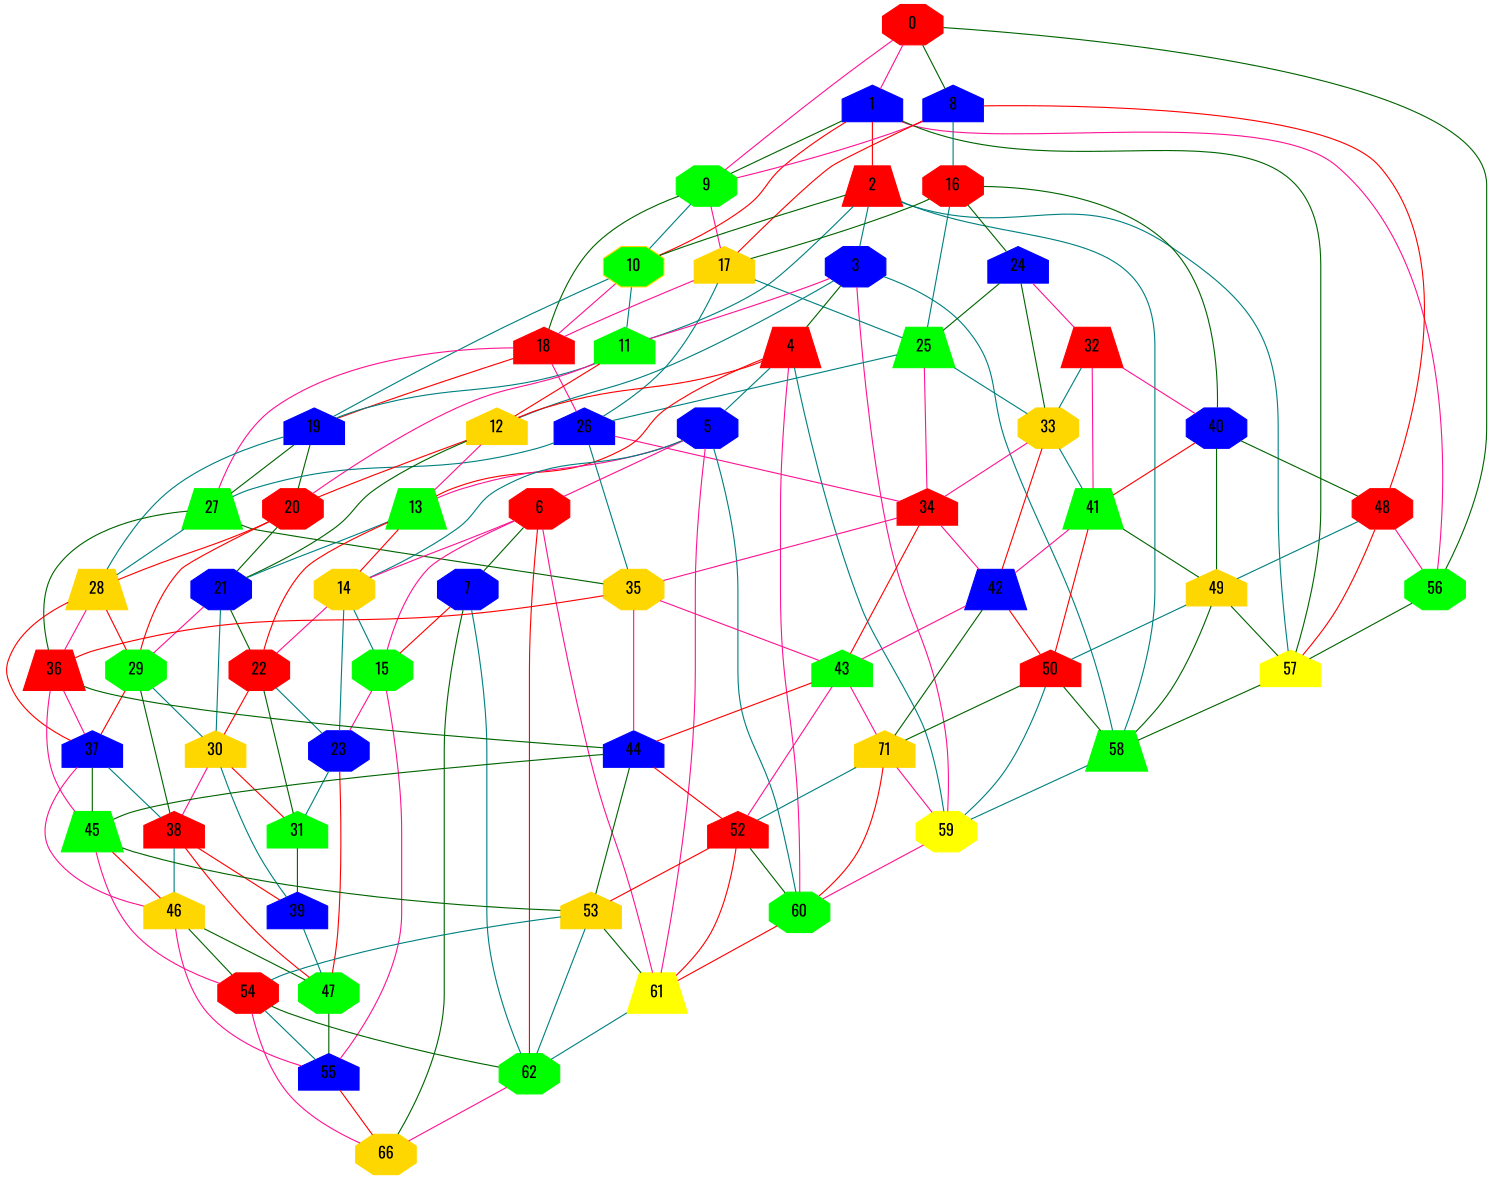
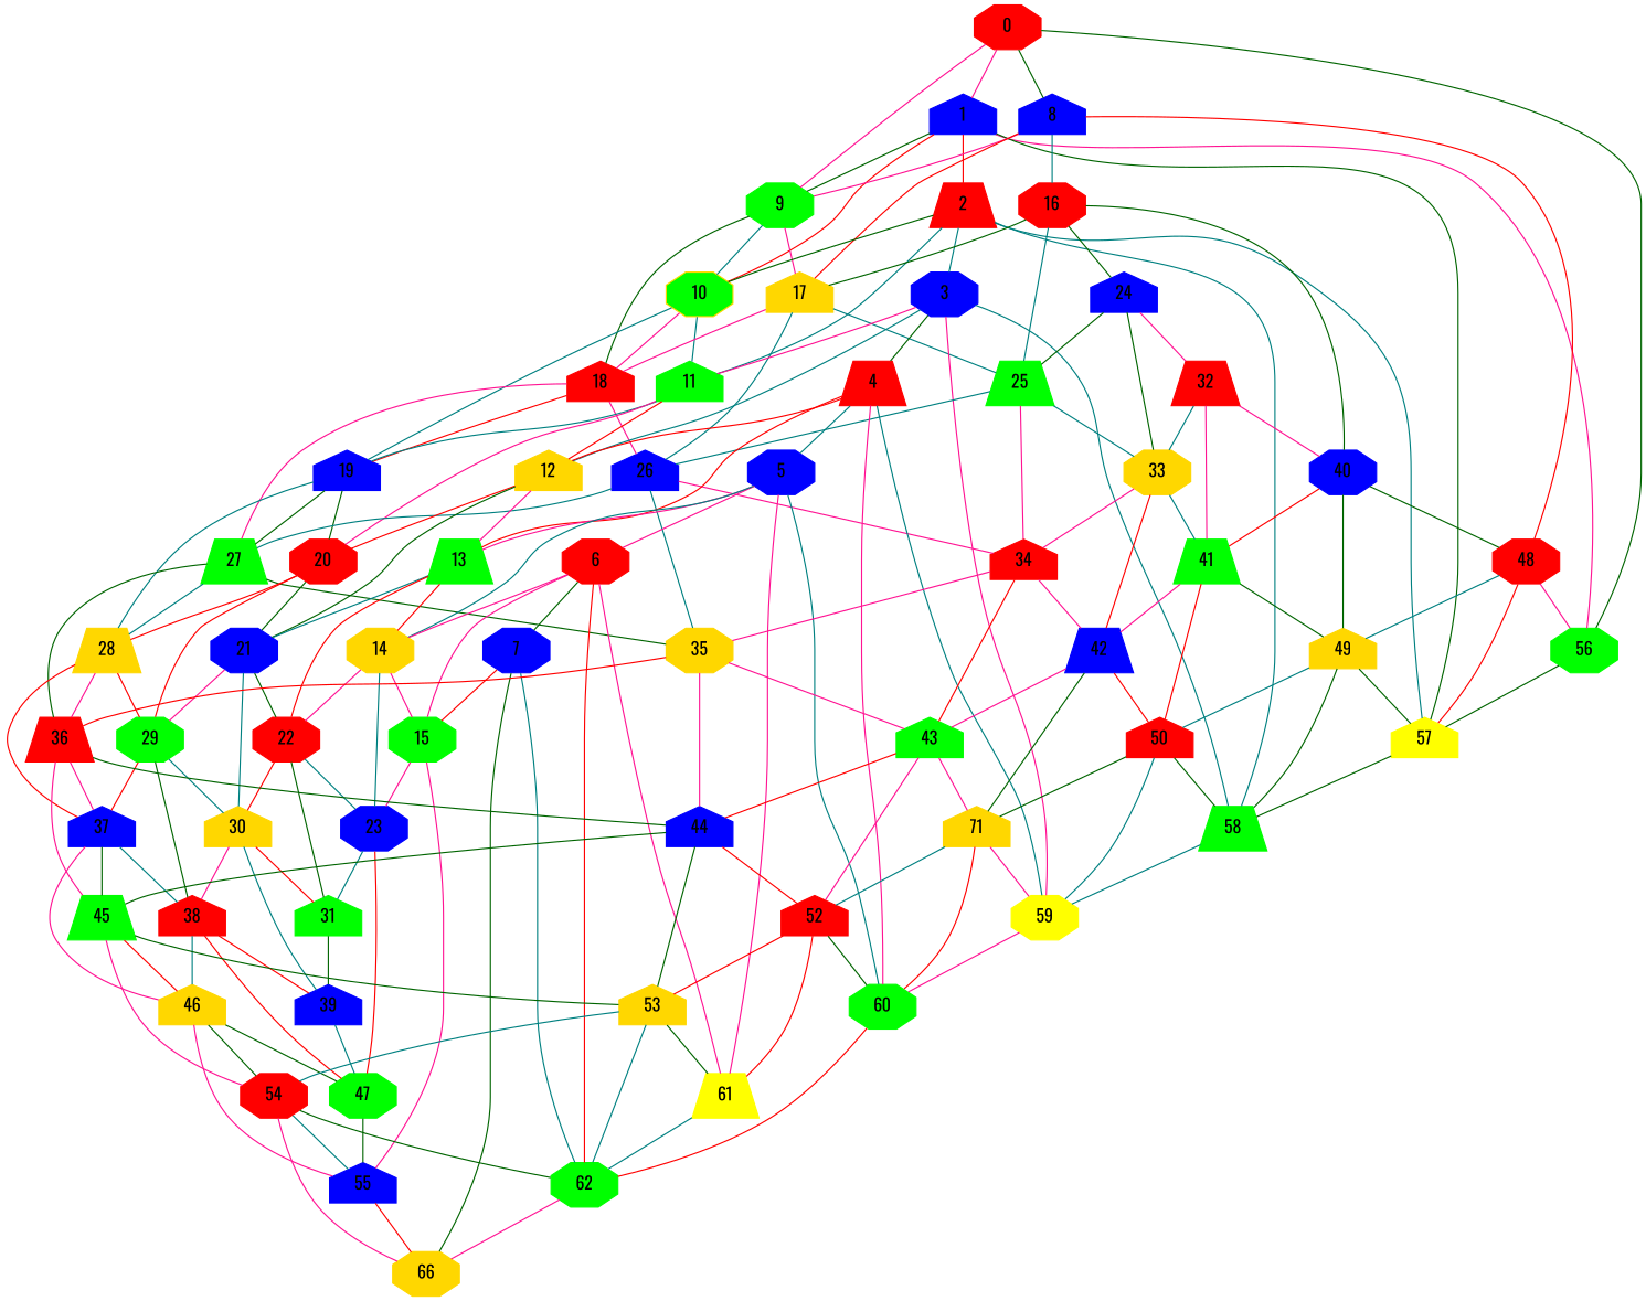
  graph {
    fontname=Oswald
    node [color=blue fontname=Oswald shape=octagon style=filled]
    edge [color=deeppink fontname=Oswald]
    1 [shape=house]
    0 [color=red]
    8 [shape=house]
    9 [color=green]
    56 [color=green]
    2 [color=red shape=trapezium]
    10 [color=gold fillcolor=green]
    57 [color=yellow shape=house]
    16 [color=red]
    17 [color=gold shape=house]
    48 [color=red]
    18 [color=red shape=house]
    3
    11 [color=green shape=house]
    58 [color=green shape=trapezium]
    19 [shape=house]
    24 [shape=house]
    25 [color=green shape=trapezium]
    40
    26 [shape=house]
    49 [color=gold shape=house]
    27 [color=green shape=trapezium]
    4 [color=red shape=trapezium]
    12 [color=gold shape=house]
    59 [color=yellow]
    20 [color=red]
    28 [color=gold shape=trapezium]
    5
    13 [color=green shape=trapezium]
    60 [color=green]
    21
    29 [color=green]
    6 [color=red]
    14 [color=gold]
    61 [color=yellow shape=trapezium]
    22 [color=red]
    30 [color=gold shape=house]
    7
    15 [color=green]
    62 [color=green]
    23
    31 [color=green shape=house]
    n43 [color=gold label=66]
    55 [shape=house]
    47 [color=green]
    32 [color=red shape=trapezium]
    33 [color=gold]
    34 [color=red shape=house]
    41 [color=green shape=trapezium]
    35 [color=gold]
    50 [color=red shape=house]
    36 [color=red shape=trapezium]
    37 [shape=house]
    38 [color=red shape=house]
    39 [shape=house]
    42 [shape=trapezium]
    43 [color=green shape=house]
    44 [shape=house]
    45 [color=green shape=trapezium]
    46 [color=gold shape=house]
    n61 [color=gold label=71 shape=house]
    52 [color=red shape=house]
    53 [color=gold shape=house]
    54 [color=red]
    1 -- 9 [color=darkgreen]
    1 -- 56
    1 -- 2 [color=red]
    1 -- 10 [color=red]
    1 -- 57 [color=darkgreen]
    0 -- 1
    0 -- 8 [color=darkgreen]
    0 -- 9
    0 -- 56 [color=darkgreen]
    8 -- 9
    8 -- 16 [color=teal]
    8 -- 17 [color=red]
    8 -- 48 [color=red]
    9 -- 10 [color=teal]
    9 -- 17
    9 -- 18 [color=darkgreen]
    56 -- 57 [color=darkgreen]
    2 -- 10 [color=darkgreen]
    2 -- 57 [color=teal]
    2 -- 3 [color=teal]
    2 -- 11 [color=teal]
    2 -- 58 [color=teal]
    10 -- 18
    10 -- 11 [color=teal]
    10 -- 19 [color=teal]
    57 -- 58 [color=darkgreen]
    16 -- 17 [color=darkgreen]
    16 -- 24 [color=darkgreen]
    16 -- 25 [color=teal]
    16 -- 40 [color=darkgreen]
    17 -- 18
    17 -- 25 [color=teal]
    17 -- 26 [color=teal]
    48 -- 56
    48 -- 57 [color=red]
    48 -- 49 [color=teal]
    18 -- 19 [color=red]
    18 -- 26
    18 -- 27
    3 -- 11
    3 -- 58 [color=teal]
    3 -- 4 [color=darkgreen]
    3 -- 12 [color=teal]
    3 -- 59
    11 -- 19 [color=teal]
    11 -- 12 [color=red]
    11 -- 20
    58 -- 59 [color=teal]
    19 -- 27 [color=darkgreen]
    19 -- 20 [color=darkgreen]
    19 -- 28 [color=teal]
    24 -- 25 [color=darkgreen]
    24 -- 32
    24 -- 33 [color=darkgreen]
    25 -- 26 [color=teal]
    25 -- 33 [color=teal]
    25 -- 34
    40 -- 48 [color=darkgreen]
    40 -- 49 [color=darkgreen]
    40 -- 41 [color=red]
    26 -- 27 [color=teal]
    26 -- 34
    26 -- 35 [color=teal]
    49 -- 57 [color=darkgreen]
    49 -- 58 [color=darkgreen]
    49 -- 50 [color=teal]
    27 -- 28 [color=teal]
    27 -- 35 [color=darkgreen]
    27 -- 36 [color=darkgreen]
    4 -- 12 [color=red]
    4 -- 59 [color=teal]
    4 -- 5 [color=teal]
    4 -- 13 [color=red]
    4 -- 60
    12 -- 20 [color=red]
    12 -- 13
    12 -- 21 [color=darkgreen]
    59 -- 60
    20 -- 28 [color=red]
    20 -- 21 [color=darkgreen]
    20 -- 29 [color=red]
    28 -- 29 [color=red]
    28 -- 36
    28 -- 37 [color=red]
    5 -- 13
    5 -- 60 [color=teal]
    5 -- 6
    5 -- 14 [color=teal]
    5 -- 61
    13 -- 21 [color=teal]
    13 -- 14 [color=red]
    13 -- 22 [color=red]
-   60 -- 61 [color=red]
+   60 -- 62 [color=red]
    21 -- 29
    21 -- 22 [color=darkgreen]
    21 -- 30 [color=teal]
    29 -- 30 [color=teal]
    29 -- 37 [color=red]
    29 -- 38 [color=darkgreen]
    6 -- 14
    6 -- 61
    6 -- 7 [color=darkgreen]
    6 -- 15
    6 -- 62 [color=red]
    14 -- 22
-   14 -- 15 [color=teal]
+   14 -- 15
    14 -- 23 [color=teal]
    61 -- 62 [color=teal]
    22 -- 30 [color=red]
    22 -- 23 [color=teal]
    22 -- 31 [color=darkgreen]
    30 -- 31 [color=red]
    30 -- 38
    30 -- 39 [color=teal]
    7 -- 15 [color=red]
    7 -- 62 [color=teal]
    7 -- n43 [color=darkgreen]
    15 -- 23
    15 -- 55
    62 -- n43
    23 -- 31 [color=teal]
    23 -- 47 [color=red]
    31 -- 39 [color=darkgreen]
    55 -- n43 [color=red]
    47 -- 55 [color=darkgreen]
    32 -- 40
    32 -- 33 [color=teal]
    32 -- 41
    33 -- 34
    33 -- 41 [color=teal]
    33 -- 42 [color=red]
    34 -- 35
    34 -- 42
    34 -- 43 [color=red]
    41 -- 49 [color=darkgreen]
    41 -- 50 [color=red]
    41 -- 42
    35 -- 36 [color=red]
    35 -- 43
    35 -- 44
    50 -- 58 [color=darkgreen]
    50 -- 59 [color=teal]
    50 -- n61 [color=darkgreen]
    36 -- 37
    36 -- 44 [color=darkgreen]
    36 -- 45
    37 -- 38 [color=teal]
    37 -- 45 [color=darkgreen]
    37 -- 46
    38 -- 47 [color=red]
    38 -- 39 [color=red]
    38 -- 46 [color=teal]
    39 -- 47 [color=teal]
    42 -- 50 [color=red]
    42 -- 43
    42 -- n61 [color=darkgreen]
    43 -- 44 [color=red]
    43 -- n61
    43 -- 52
    44 -- 45 [color=darkgreen]
    44 -- 52 [color=red]
    44 -- 53 [color=darkgreen]
    45 -- 46 [color=red]
    45 -- 53 [color=darkgreen]
    45 -- 54
    46 -- 55
    46 -- 47 [color=darkgreen]
    46 -- 54 [color=darkgreen]
    n61 -- 59
    n61 -- 60 [color=red]
    n61 -- 52 [color=teal]
    52 -- 60 [color=darkgreen]
    52 -- 61 [color=red]
    52 -- 53 [color=red]
    53 -- 61 [color=darkgreen]
    53 -- 62 [color=teal]
    53 -- 54 [color=teal]
    54 -- 62 [color=darkgreen]
    54 -- n43
    54 -- 55 [color=teal]
  }
